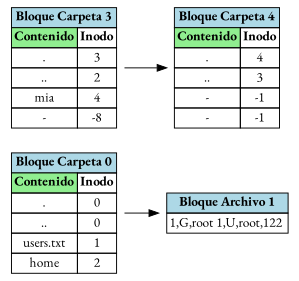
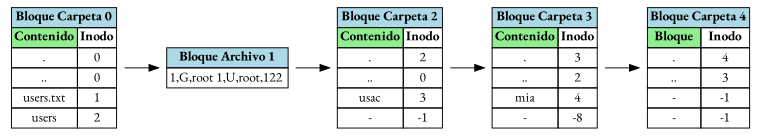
  digraph {
    fontname="EB Garamond"
    rankdir=LR
    node [fontname="EB Garamond" shape=plaintext]
    edge [fontname="EB Garamond"]
-   n1 [label=< 				<table border="0" cellborder="1" cellspacing="0"> 					<tr><td colspan="2" bgcolor="lightblue"><b>Bloque Carpeta 0</b></td></tr> 					<tr><td bgcolor="lightgreen"><b>Contenido</b></td><td><b>Inodo</b></td></tr> 				 							<tr><td>.</td><td>0</td></tr> 						 							<tr><td>..</td><td>0</td></tr> 						 							<tr><td>users.txt</td><td>1</td></tr> 						 							<tr><td>home</td><td>2</td></tr> 						</table>>]
+   n1 [label=< 				<table border="0" cellborder="1" cellspacing="0"> 					<tr><td colspan="2" bgcolor="lightblue"><b>Bloque Carpeta 0</b></td></tr> 					<tr><td bgcolor="lightgreen"><b>Contenido</b></td><td><b>Inodo</b></td></tr> 				 							<tr><td>.</td><td>0</td></tr> 						 							<tr><td>..</td><td>0</td></tr> 						 							<tr><td>users.txt</td><td>1</td></tr> 						 							<tr><td>users</td><td>2</td></tr> 						</table>>]
    n2 [label=< 				<table border="0" cellborder="1" cellspacing="0"> 					<tr><td bgcolor="lightblue"><b>Bloque Archivo 1</b></td></tr> 					<tr><td>1,G,root 1,U,root,122 </td></tr> 				</table>>]
+   n3 [label=< 				<table border="0" cellborder="1" cellspacing="0"> 					<tr><td colspan="2" bgcolor="lightblue"><b>Bloque Carpeta 2</b></td></tr> 					<tr><td bgcolor="lightgreen"><b>Contenido</b></td><td><b>Inodo</b></td></tr> 				 							<tr><td>.</td><td>2</td></tr> 						 							<tr><td>..</td><td>0</td></tr> 						 							<tr><td>usac</td><td>3</td></tr> 						 							<tr><td>-</td><td>-1</td></tr> 						</table>>]
    n4 [label=< 				<table border="0" cellborder="1" cellspacing="0"> 					<tr><td colspan="2" bgcolor="lightblue"><b>Bloque Carpeta 3</b></td></tr> 					<tr><td bgcolor="lightgreen"><b>Contenido</b></td><td><b>Inodo</b></td></tr> 				 							<tr><td>.</td><td>3</td></tr> 						 							<tr><td>..</td><td>2</td></tr> 						 							<tr><td>mia</td><td>4</td></tr> 						 							<tr><td>-</td><td>-8</td></tr> 						</table>>]
-   n5 [label=< 				<table border="0" cellborder="1" cellspacing="0"> 					<tr><td colspan="2" bgcolor="lightblue"><b>Bloque Carpeta 4</b></td></tr> 					<tr><td bgcolor="lightgreen"><b>Contenido</b></td><td><b>Inodo</b></td></tr> 				 							<tr><td>.</td><td>4</td></tr> 						 							<tr><td>..</td><td>3</td></tr> 						 							<tr><td>-</td><td>-1</td></tr> 						 							<tr><td>-</td><td>-1</td></tr> 						</table>>]
+   n5 [label=< 				<table border="0" cellborder="1" cellspacing="0"> 					<tr><td colspan="2" bgcolor="lightblue"><b>Bloque Carpeta 4</b></td></tr> 					<tr><td bgcolor="lightgreen"><b>Bloque</b></td><td><b>Inodo</b></td></tr> 				 							<tr><td>.</td><td>4</td></tr> 						 							<tr><td>..</td><td>3</td></tr> 						 							<tr><td>-</td><td>-1</td></tr> 						 							<tr><td>-</td><td>-1</td></tr> 						</table>>]
    n1 -> n2
+   n2 -> n3
+   n3 -> n4
    n4 -> n5
  }
